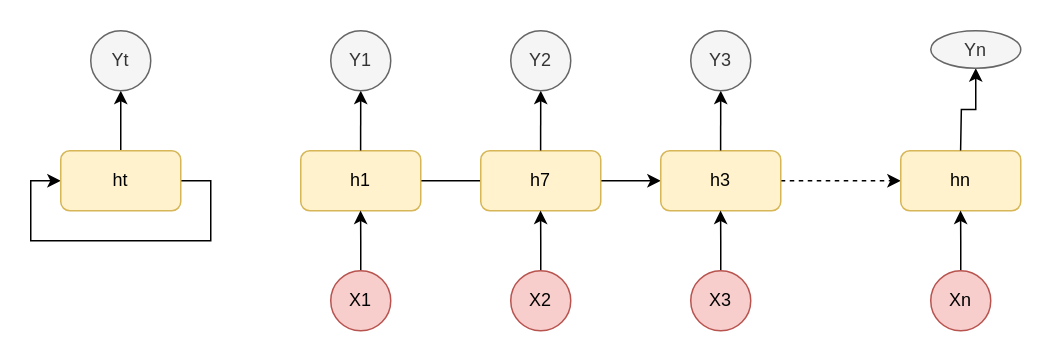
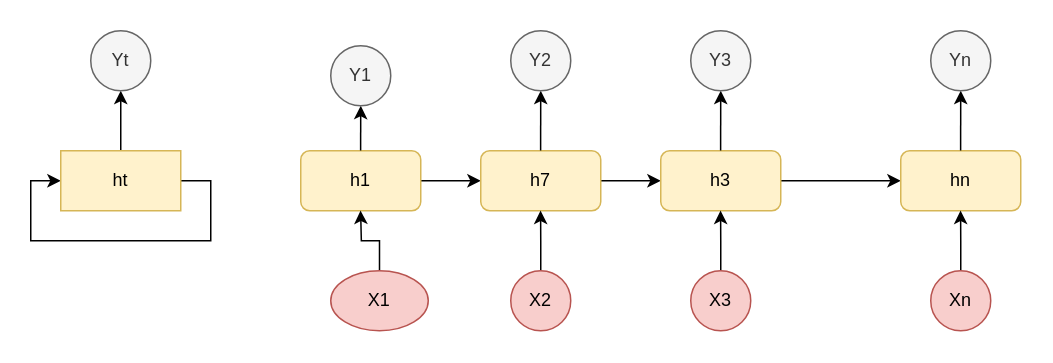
  <mxCell id="0" />
  <mxCell id="1" parent="0" />
  <mxCell id="2" style="edgeStyle=orthogonalEdgeStyle;rounded=0;orthogonalLoop=1;jettySize=auto;html=1;exitX=0.5;exitY=0;exitDx=0;exitDy=0;entryX=0.5;entryY=1;entryDx=0;entryDy=0;" edge="1" parent="1" source="4" target="5"><mxGeometry relative="1" as="geometry" /></mxCell>
  <mxCell id="3" style="edgeStyle=orthogonalEdgeStyle;rounded=0;orthogonalLoop=1;jettySize=auto;html=1;exitX=1;exitY=0.5;exitDx=0;exitDy=0;entryX=0;entryY=0.5;entryDx=0;entryDy=0;" edge="1" parent="1" source="4" target="4"><mxGeometry relative="1" as="geometry"><mxPoint x="30" y="120" as="targetPoint" /><Array as="points"><mxPoint x="140" y="120" /><mxPoint x="140" y="160" /><mxPoint x="20" y="160" /><mxPoint x="20" y="120" /></Array></mxGeometry></mxCell>
- <mxCell id="4" value="ht" style="rounded=1;whiteSpace=wrap;html=1;fillColor=#fff2cc;strokeColor=#d6b656;" vertex="1" parent="1"><mxGeometry x="40" y="100" width="80" height="40" as="geometry" /></mxCell>
+ <mxCell id="4" value="ht" style="whiteSpace=wrap;html=1;fillColor=#fff2cc;strokeColor=#d6b656;rounded=0;" vertex="1" parent="1"><mxGeometry x="40" y="100" width="80" height="40" as="geometry" /></mxCell>
  <mxCell id="5" value="Yt" style="ellipse;whiteSpace=wrap;html=1;aspect=fixed;fillColor=#f5f5f5;strokeColor=#666666;fontColor=#333333;" vertex="1" parent="1"><mxGeometry x="60" y="20" width="40" height="40" as="geometry" /></mxCell>
- <mxCell id="6" value="" style="edgeStyle=orthogonalEdgeStyle;rounded=0;orthogonalLoop=1;jettySize=auto;html=1;endArrow=none;" edge="1" parent="1" source="7" target="9"><mxGeometry relative="1" as="geometry" /></mxCell>
+ <mxCell id="6" value="" style="edgeStyle=orthogonalEdgeStyle;rounded=0;orthogonalLoop=1;jettySize=auto;html=1;" edge="1" parent="1" source="7" target="9"><mxGeometry relative="1" as="geometry" /></mxCell>
  <mxCell id="7" value="h1" style="rounded=1;whiteSpace=wrap;html=1;fillColor=#fff2cc;strokeColor=#d6b656;" vertex="1" parent="1"><mxGeometry x="200" y="100" width="80" height="40" as="geometry" /></mxCell>
  <mxCell id="8" value="" style="edgeStyle=orthogonalEdgeStyle;rounded=0;orthogonalLoop=1;jettySize=auto;html=1;" edge="1" parent="1" source="9" target="11"><mxGeometry relative="1" as="geometry" /></mxCell>
  <mxCell id="9" value="h7" style="rounded=1;whiteSpace=wrap;html=1;fillColor=#fff2cc;strokeColor=#d6b656;" vertex="1" parent="1"><mxGeometry x="320" y="100" width="80" height="40" as="geometry" /></mxCell>
- <mxCell id="10" value="" style="edgeStyle=orthogonalEdgeStyle;rounded=0;orthogonalLoop=1;jettySize=auto;html=1;dashed=1;" edge="1" parent="1" source="11" target="12"><mxGeometry relative="1" as="geometry" /></mxCell>
+ <mxCell id="10" value="" style="edgeStyle=orthogonalEdgeStyle;rounded=0;orthogonalLoop=1;jettySize=auto;html=1;dashed=0;" edge="1" parent="1" source="11" target="12"><mxGeometry relative="1" as="geometry" /></mxCell>
  <mxCell id="11" value="h3" style="rounded=1;whiteSpace=wrap;html=1;fillColor=#fff2cc;strokeColor=#d6b656;" vertex="1" parent="1"><mxGeometry x="440" y="100" width="80" height="40" as="geometry" /></mxCell>
  <mxCell id="12" value="hn" style="rounded=1;whiteSpace=wrap;html=1;fillColor=#fff2cc;strokeColor=#d6b656;" vertex="1" parent="1"><mxGeometry x="600" y="100" width="80" height="40" as="geometry" /></mxCell>
  <mxCell id="13" style="edgeStyle=orthogonalEdgeStyle;rounded=0;orthogonalLoop=1;jettySize=auto;html=1;exitX=0.5;exitY=0;exitDx=0;exitDy=0;entryX=0.5;entryY=1;entryDx=0;entryDy=0;" edge="1" parent="1" source="14"><mxGeometry relative="1" as="geometry"><mxPoint x="239.897" y="139.897" as="targetPoint" /></mxGeometry></mxCell>
- <mxCell id="14" value="X1" style="ellipse;whiteSpace=wrap;html=1;aspect=fixed;fillColor=#f8cecc;strokeColor=#b85450;" vertex="1" parent="1"><mxGeometry x="220" y="180" width="40" height="40" as="geometry" /></mxCell>
+ <mxCell id="14" value="X1" style="ellipse;whiteSpace=wrap;html=1;aspect=fixed;fillColor=#f8cecc;strokeColor=#b85450;" vertex="1" parent="1"><mxGeometry x="220" y="180" width="65" height="40" as="geometry" /></mxCell>
  <mxCell id="15" style="edgeStyle=orthogonalEdgeStyle;rounded=0;orthogonalLoop=1;jettySize=auto;html=1;exitX=0.5;exitY=0;exitDx=0;exitDy=0;entryX=0.5;entryY=1;entryDx=0;entryDy=0;" edge="1" parent="1" source="16"><mxGeometry relative="1" as="geometry"><mxPoint x="359.897" y="139.897" as="targetPoint" /></mxGeometry></mxCell>
  <mxCell id="16" value="X2" style="ellipse;whiteSpace=wrap;html=1;aspect=fixed;fillColor=#f8cecc;strokeColor=#b85450;" vertex="1" parent="1"><mxGeometry x="340" y="180" width="40" height="40" as="geometry" /></mxCell>
  <mxCell id="17" style="edgeStyle=orthogonalEdgeStyle;rounded=0;orthogonalLoop=1;jettySize=auto;html=1;exitX=0.5;exitY=0;exitDx=0;exitDy=0;entryX=0.5;entryY=1;entryDx=0;entryDy=0;" edge="1" parent="1" source="18"><mxGeometry relative="1" as="geometry"><mxPoint x="479.897" y="139.897" as="targetPoint" /></mxGeometry></mxCell>
  <mxCell id="18" value="X3" style="ellipse;whiteSpace=wrap;html=1;aspect=fixed;fillColor=#f8cecc;strokeColor=#b85450;" vertex="1" parent="1"><mxGeometry x="460" y="180" width="40" height="40" as="geometry" /></mxCell>
  <mxCell id="19" style="edgeStyle=orthogonalEdgeStyle;rounded=0;orthogonalLoop=1;jettySize=auto;html=1;exitX=0.5;exitY=0;exitDx=0;exitDy=0;entryX=0.5;entryY=1;entryDx=0;entryDy=0;" edge="1" parent="1" source="20"><mxGeometry relative="1" as="geometry"><mxPoint x="639.897" y="139.897" as="targetPoint" /></mxGeometry></mxCell>
  <mxCell id="20" value="Xn" style="ellipse;whiteSpace=wrap;html=1;aspect=fixed;fillColor=#f8cecc;strokeColor=#b85450;" vertex="1" parent="1"><mxGeometry x="620" y="180" width="40" height="40" as="geometry" /></mxCell>
  <mxCell id="21" style="edgeStyle=orthogonalEdgeStyle;rounded=0;orthogonalLoop=1;jettySize=auto;html=1;exitX=0.5;exitY=0;exitDx=0;exitDy=0;entryX=0.5;entryY=1;entryDx=0;entryDy=0;" edge="1" parent="1" target="22"><mxGeometry relative="1" as="geometry"><mxPoint x="239.897" y="99.897" as="sourcePoint" /></mxGeometry></mxCell>
- <mxCell id="22" value="Y1" style="ellipse;whiteSpace=wrap;html=1;aspect=fixed;fillColor=#f5f5f5;strokeColor=#666666;fontColor=#333333;" vertex="1" parent="1"><mxGeometry x="220" y="20" width="40" height="40" as="geometry" /></mxCell>
+ <mxCell id="22" value="Y1" style="ellipse;whiteSpace=wrap;html=1;aspect=fixed;fillColor=#f5f5f5;strokeColor=#666666;fontColor=#333333;" vertex="1" parent="1"><mxGeometry x="220" y="30" width="40" height="40" as="geometry" /></mxCell>
  <mxCell id="23" style="edgeStyle=orthogonalEdgeStyle;rounded=0;orthogonalLoop=1;jettySize=auto;html=1;exitX=0.5;exitY=0;exitDx=0;exitDy=0;entryX=0.5;entryY=1;entryDx=0;entryDy=0;" edge="1" parent="1" target="24"><mxGeometry relative="1" as="geometry"><mxPoint x="359.897" y="99.897" as="sourcePoint" /></mxGeometry></mxCell>
  <mxCell id="24" value="Y2" style="ellipse;whiteSpace=wrap;html=1;aspect=fixed;fillColor=#f5f5f5;strokeColor=#666666;fontColor=#333333;" vertex="1" parent="1"><mxGeometry x="340" y="20" width="40" height="40" as="geometry" /></mxCell>
  <mxCell id="25" style="edgeStyle=orthogonalEdgeStyle;rounded=0;orthogonalLoop=1;jettySize=auto;html=1;exitX=0.5;exitY=0;exitDx=0;exitDy=0;entryX=0.5;entryY=1;entryDx=0;entryDy=0;" edge="1" parent="1" target="26"><mxGeometry relative="1" as="geometry"><mxPoint x="479.897" y="99.897" as="sourcePoint" /></mxGeometry></mxCell>
  <mxCell id="26" value="Y3" style="ellipse;whiteSpace=wrap;html=1;aspect=fixed;fillColor=#f5f5f5;strokeColor=#666666;fontColor=#333333;" vertex="1" parent="1"><mxGeometry x="460" y="20" width="40" height="40" as="geometry" /></mxCell>
  <mxCell id="27" style="edgeStyle=orthogonalEdgeStyle;rounded=0;orthogonalLoop=1;jettySize=auto;html=1;exitX=0.5;exitY=0;exitDx=0;exitDy=0;entryX=0.5;entryY=1;entryDx=0;entryDy=0;" edge="1" parent="1" target="28"><mxGeometry relative="1" as="geometry"><mxPoint x="639.897" y="99.897" as="sourcePoint" /></mxGeometry></mxCell>
- <mxCell id="28" value="Yn" style="ellipse;whiteSpace=wrap;html=1;aspect=fixed;fillColor=#f5f5f5;strokeColor=#666666;fontColor=#333333;" vertex="1" parent="1"><mxGeometry x="620" y="20" width="60" height="25" as="geometry" /></mxCell>
+ <mxCell id="28" value="Yn" style="ellipse;whiteSpace=wrap;html=1;aspect=fixed;fillColor=#f5f5f5;strokeColor=#666666;fontColor=#333333;" vertex="1" parent="1"><mxGeometry x="620" y="20" width="40" height="40" as="geometry" /></mxCell>
